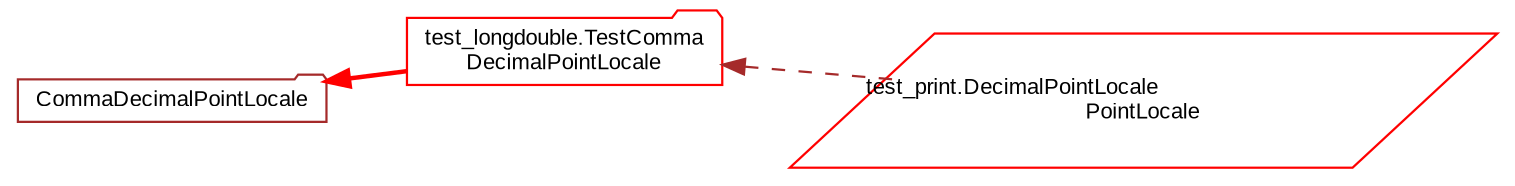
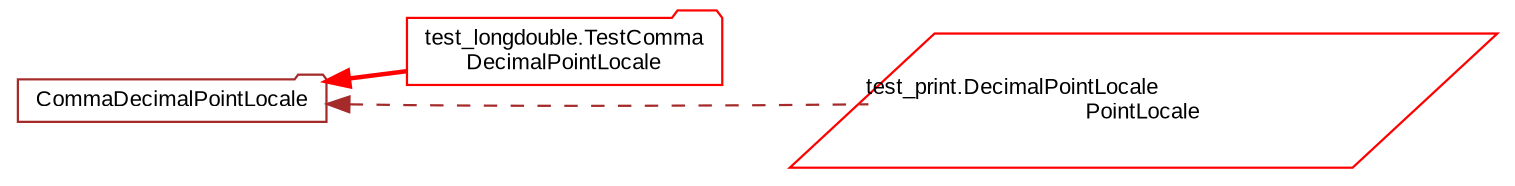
  digraph {
    fontname="Liberation Sans"
    rankdir=LR
    node [color=red fillcolor=white fontname="Liberation Sans" fontsize=10 shape=folder style=filled]
    edge [dir=back fontname="Liberation Sans" fontsize=10 labelfontname=Helvetica labelfontsize=10]
    n1 [color=brown height=0.2 label=CommaDecimalPointLocale width=0.4]
    n2 [height=0.2 label="test_longdouble.TestComma\lDecimalPointLocale" width=0.4]
    n3 [height=0.2 label="test_print.DecimalPointLocale\lPointLocale" shape=parallelogram width=0.4]
    n1 -> n2 [color=red style=bold]
-   n2 -> n3 [color=brown style=dashed]
+   n1 -> n3 [color=brown style=dashed]
  }
